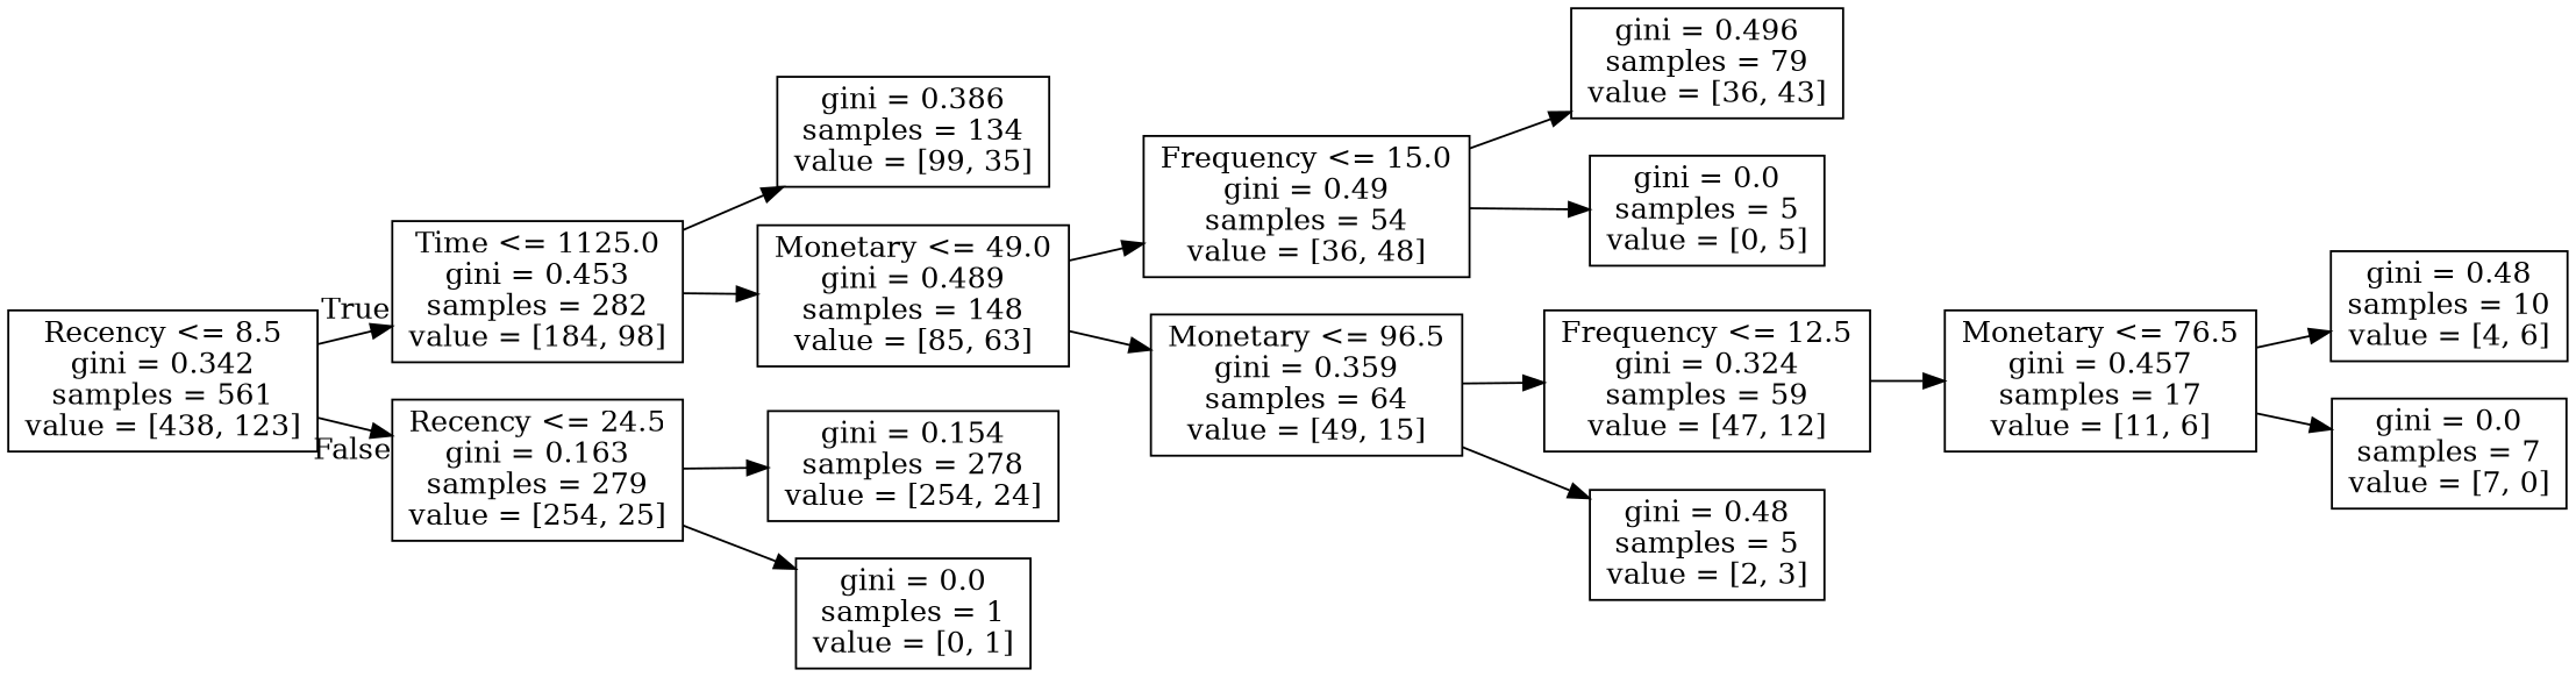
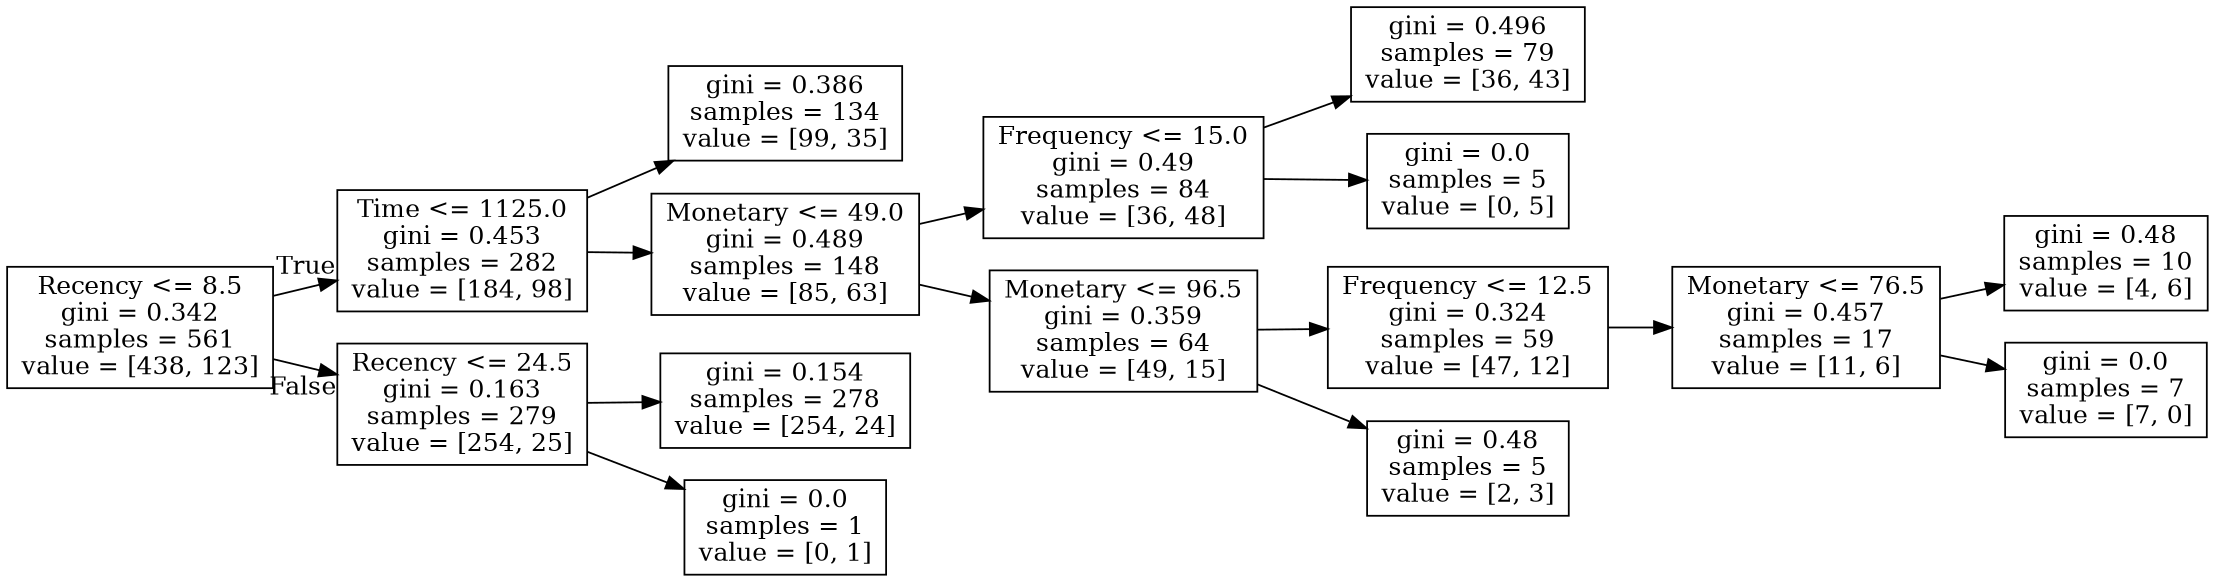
  digraph {
    rankdir=LR
    node [shape=box]
    n1 [label="Recency <= 8.5\ngini = 0.342\nsamples = 561\nvalue = [438, 123]"]
    n2 [label="Time <= 1125.0\ngini = 0.453\nsamples = 282\nvalue = [184, 98]"]
    n3 [label="Recency <= 24.5\ngini = 0.163\nsamples = 279\nvalue = [254, 25]"]
    n4 [label="gini = 0.386\nsamples = 134\nvalue = [99, 35]"]
    n5 [label="Monetary <= 49.0\ngini = 0.489\nsamples = 148\nvalue = [85, 63]"]
    n6 [label="gini = 0.154\nsamples = 278\nvalue = [254, 24]"]
    n7 [label="gini = 0.0\nsamples = 1\nvalue = [0, 1]"]
-   n8 [label="Frequency <= 15.0\ngini = 0.49\nsamples = 54\nvalue = [36, 48]"]
+   n8 [label="Frequency <= 15.0\ngini = 0.49\nsamples = 84\nvalue = [36, 48]"]
    n9 [label="Monetary <= 96.5\ngini = 0.359\nsamples = 64\nvalue = [49, 15]"]
    n10 [label="gini = 0.496\nsamples = 79\nvalue = [36, 43]"]
    n11 [label="gini = 0.0\nsamples = 5\nvalue = [0, 5]"]
    n12 [label="Frequency <= 12.5\ngini = 0.324\nsamples = 59\nvalue = [47, 12]"]
    n13 [label="gini = 0.48\nsamples = 5\nvalue = [2, 3]"]
    n14 [label="Monetary <= 76.5\ngini = 0.457\nsamples = 17\nvalue = [11, 6]"]
    n15 [label="gini = 0.48\nsamples = 10\nvalue = [4, 6]"]
    n16 [label="gini = 0.0\nsamples = 7\nvalue = [7, 0]"]
    n1 -> n2 [headlabel=True labelangle=45 labeldistance=2.5]
    n1 -> n3 [headlabel=False labelangle=-45 labeldistance=2.5]
    n2 -> n4
    n2 -> n5
    n3 -> n6
    n3 -> n7
    n5 -> n8
    n5 -> n9
    n8 -> n10
    n8 -> n11
    n9 -> n12
    n9 -> n13
    n12 -> n14
    n14 -> n15
    n14 -> n16
  }
